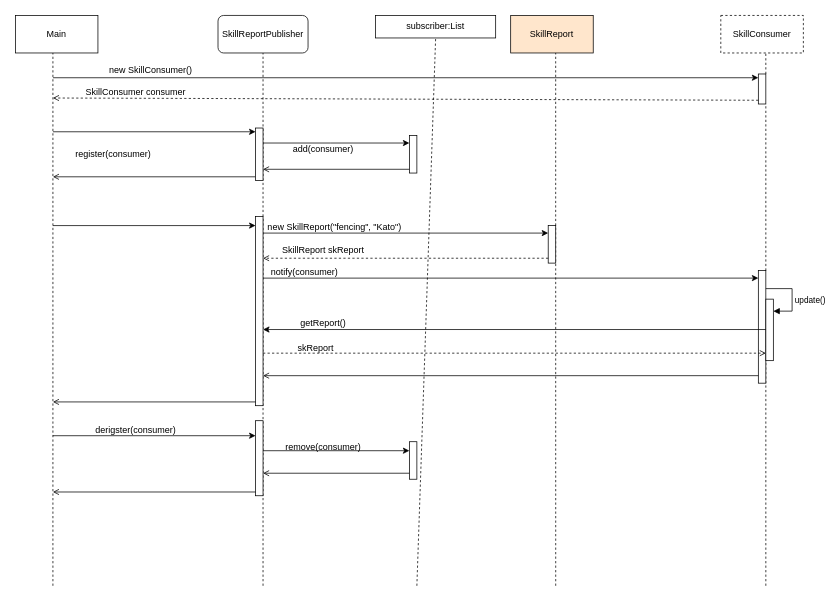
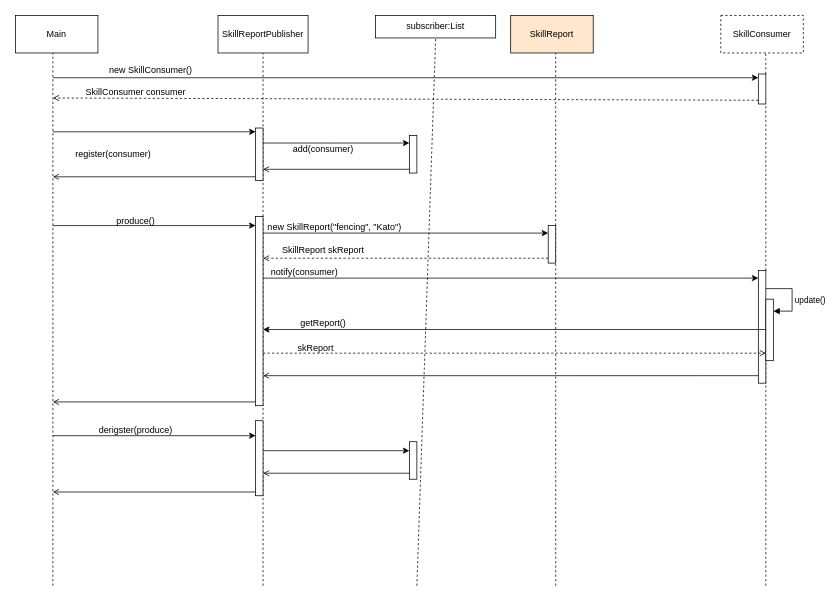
  <mxCell id="0" />
  <mxCell id="1" parent="0" />
  <mxCell id="2" value="" style="endArrow=none;dashed=1;html=1;rounded=0;entryX=0.5;entryY=1;entryDx=0;entryDy=0;" edge="1" parent="1" target="5"><mxGeometry width="50" height="50" relative="1" as="geometry"><mxPoint x="350" y="780" as="sourcePoint" /><mxPoint x="349.5" y="90" as="targetPoint" /></mxGeometry></mxCell>
  <mxCell id="3" value="SkillConsumer" style="html=1;whiteSpace=wrap;dashed=1;" vertex="1" parent="1"><mxGeometry x="960" y="20" width="110" height="50" as="geometry" /></mxCell>
  <mxCell id="4" value="SkillReport" style="html=1;whiteSpace=wrap;fillColor=#ffe6cc;" vertex="1" parent="1"><mxGeometry x="680" y="20" width="110" height="50" as="geometry" /></mxCell>
- <mxCell id="5" value="SkillReportPublisher" style="html=1;whiteSpace=wrap;rounded=1;" vertex="1" parent="1"><mxGeometry x="290" y="20" width="120" height="50" as="geometry" /></mxCell>
+ <mxCell id="5" value="SkillReportPublisher" style="html=1;whiteSpace=wrap;" vertex="1" parent="1"><mxGeometry x="290" y="20" width="120" height="50" as="geometry" /></mxCell>
  <mxCell id="6" value="Main" style="html=1;whiteSpace=wrap;" vertex="1" parent="1"><mxGeometry x="20" y="20" width="110" height="50" as="geometry" /></mxCell>
  <mxCell id="7" value="" style="endArrow=none;dashed=1;html=1;rounded=0;entryX=0.545;entryY=1;entryDx=0;entryDy=0;entryPerimeter=0;" edge="1" parent="1" target="4"><mxGeometry width="50" height="50" relative="1" as="geometry"><mxPoint x="740" y="780" as="sourcePoint" /><mxPoint x="740" y="90" as="targetPoint" /></mxGeometry></mxCell>
  <mxCell id="8" value="" style="endArrow=none;dashed=1;html=1;rounded=0;entryX=0.545;entryY=1;entryDx=0;entryDy=0;entryPerimeter=0;" edge="1" parent="1" source="23" target="3"><mxGeometry width="50" height="50" relative="1" as="geometry"><mxPoint x="1020" y="530" as="sourcePoint" /><mxPoint x="1020" y="90" as="targetPoint" /><Array as="points"><mxPoint x="1020" y="90" /></Array></mxGeometry></mxCell>
  <mxCell id="9" value="" style="endArrow=classic;html=1;rounded=0;entryX=0;entryY=0;entryDx=0;entryDy=5;entryPerimeter=0;" edge="1" parent="1" target="23"><mxGeometry width="50" height="50" relative="1" as="geometry"><mxPoint x="70" y="103" as="sourcePoint" /><mxPoint x="1020" y="100" as="targetPoint" /></mxGeometry></mxCell>
  <mxCell id="10" value="new SkillConsumer()" style="text;html=1;align=center;verticalAlign=middle;resizable=0;points=[];autosize=1;strokeColor=none;fillColor=none;" vertex="1" parent="1"><mxGeometry x="135" y="78" width="130" height="30" as="geometry" /></mxCell>
  <mxCell id="11" value="SkillConsumer consumer" style="text;html=1;align=center;verticalAlign=middle;resizable=0;points=[];autosize=1;strokeColor=none;fillColor=none;" vertex="1" parent="1"><mxGeometry x="100" y="108" width="160" height="30" as="geometry" /></mxCell>
  <mxCell id="12" value="register(consumer)" style="text;html=1;align=center;verticalAlign=middle;resizable=0;points=[];autosize=1;strokeColor=none;fillColor=none;" vertex="1" parent="1"><mxGeometry x="90" y="190" width="120" height="30" as="geometry" /></mxCell>
  <mxCell id="13" value="subscriber:List" style="html=1;whiteSpace=wrap;" vertex="1" parent="1"><mxGeometry x="500" y="20" width="160" height="30" as="geometry" /></mxCell>
  <mxCell id="14" value="" style="endArrow=none;dashed=1;html=1;rounded=0;entryX=0.5;entryY=1;entryDx=0;entryDy=0;" edge="1" parent="1" target="13"><mxGeometry width="50" height="50" relative="1" as="geometry"><mxPoint x="555" y="780" as="sourcePoint" /><mxPoint x="554.5" y="90" as="targetPoint" /></mxGeometry></mxCell>
  <mxCell id="15" value="add(consumer)" style="text;html=1;align=center;verticalAlign=middle;resizable=0;points=[];autosize=1;strokeColor=none;fillColor=none;" vertex="1" parent="1"><mxGeometry x="380" y="183" width="100" height="30" as="geometry" /></mxCell>
  <mxCell id="16" value="" style="endArrow=open;html=1;rounded=0;exitX=0;exitY=1;exitDx=0;exitDy=-5;exitPerimeter=0;endFill=0;" edge="1" parent="1" source="26"><mxGeometry width="50" height="50" relative="1" as="geometry"><mxPoint x="350" y="240" as="sourcePoint" /><mxPoint x="70" y="235" as="targetPoint" /></mxGeometry></mxCell>
+ <mxCell id="17" value="produce()" style="text;html=1;align=center;verticalAlign=middle;resizable=0;points=[];autosize=1;strokeColor=none;fillColor=none;" vertex="1" parent="1"><mxGeometry x="145" y="280" width="70" height="30" as="geometry" /></mxCell>
  <mxCell id="18" value="new SkillReport(&quot;fencing&quot;, &quot;Kato&quot;)" style="text;html=1;align=center;verticalAlign=middle;resizable=0;points=[];autosize=1;strokeColor=none;fillColor=none;" vertex="1" parent="1"><mxGeometry x="345" y="288" width="200" height="30" as="geometry" /></mxCell>
  <mxCell id="19" value="SkillReport skReport" style="text;html=1;align=center;verticalAlign=middle;resizable=0;points=[];autosize=1;strokeColor=none;fillColor=none;" vertex="1" parent="1"><mxGeometry x="365" y="318" width="130" height="30" as="geometry" /></mxCell>
  <mxCell id="20" value="" style="endArrow=classic;html=1;rounded=0;" edge="1" parent="1" target="37"><mxGeometry width="50" height="50" relative="1" as="geometry"><mxPoint x="350" y="370" as="sourcePoint" /><mxPoint x="960" y="370" as="targetPoint" /></mxGeometry></mxCell>
  <mxCell id="21" value="notify(consumer)" style="text;html=1;align=center;verticalAlign=middle;resizable=0;points=[];autosize=1;strokeColor=none;fillColor=none;" vertex="1" parent="1"><mxGeometry x="350" y="348" width="110" height="30" as="geometry" /></mxCell>
  <mxCell id="22" value="" style="endArrow=none;dashed=1;html=1;rounded=0;" edge="1" parent="1" source="37" target="23"><mxGeometry width="50" height="50" relative="1" as="geometry"><mxPoint x="1020" y="530" as="sourcePoint" /><mxPoint x="1020" y="90" as="targetPoint" /><Array as="points"><mxPoint x="1020" y="250" /></Array></mxGeometry></mxCell>
  <mxCell id="23" value="" style="html=1;points=[[0,0,0,0,5],[0,1,0,0,-5],[1,0,0,0,5],[1,1,0,0,-5]];perimeter=orthogonalPerimeter;outlineConnect=0;targetShapes=umlLifeline;portConstraint=eastwest;newEdgeStyle={&quot;curved&quot;:0,&quot;rounded&quot;:0};" vertex="1" parent="1"><mxGeometry x="1010" y="98" width="10" height="40" as="geometry" /></mxCell>
  <mxCell id="24" value="" style="endArrow=open;html=1;rounded=0;exitX=0;exitY=1;exitDx=0;exitDy=-5;exitPerimeter=0;dashed=1;endFill=0;" edge="1" parent="1" source="23"><mxGeometry width="50" height="50" relative="1" as="geometry"><mxPoint x="520" y="470" as="sourcePoint" /><mxPoint x="70" y="130" as="targetPoint" /></mxGeometry></mxCell>
  <mxCell id="25" value="" style="endArrow=none;dashed=1;html=1;rounded=0;" edge="1" parent="1"><mxGeometry width="50" height="50" relative="1" as="geometry"><mxPoint x="70" y="780" as="sourcePoint" /><mxPoint x="70" y="70" as="targetPoint" /></mxGeometry></mxCell>
  <mxCell id="26" value="" style="html=1;points=[[0,0,0,0,5],[0,1,0,0,-5],[1,0,0,0,5],[1,1,0,0,-5]];perimeter=orthogonalPerimeter;outlineConnect=0;targetShapes=umlLifeline;portConstraint=eastwest;newEdgeStyle={&quot;curved&quot;:0,&quot;rounded&quot;:0};" vertex="1" parent="1"><mxGeometry x="340" y="170" width="10" height="70" as="geometry" /></mxCell>
  <mxCell id="27" value="" style="endArrow=classic;html=1;rounded=0;entryX=0;entryY=0;entryDx=0;entryDy=5;entryPerimeter=0;" edge="1" parent="1" target="26"><mxGeometry width="50" height="50" relative="1" as="geometry"><mxPoint x="70" y="175" as="sourcePoint" /><mxPoint x="570" y="420" as="targetPoint" /></mxGeometry></mxCell>
  <mxCell id="28" value="" style="html=1;points=[[0,0,0,0,5],[0,1,0,0,-5],[1,0,0,0,5],[1,1,0,0,-5]];perimeter=orthogonalPerimeter;outlineConnect=0;targetShapes=umlLifeline;portConstraint=eastwest;newEdgeStyle={&quot;curved&quot;:0,&quot;rounded&quot;:0};" vertex="1" parent="1"><mxGeometry x="545" y="180" width="10" height="50" as="geometry" /></mxCell>
  <mxCell id="29" value="" style="endArrow=classic;html=1;rounded=0;" edge="1" parent="1" source="26" target="28"><mxGeometry width="50" height="50" relative="1" as="geometry"><mxPoint x="360" y="190" as="sourcePoint" /><mxPoint x="570" y="420" as="targetPoint" /><Array as="points"><mxPoint x="440" y="190" /></Array></mxGeometry></mxCell>
  <mxCell id="30" value="" style="endArrow=open;html=1;rounded=0;exitX=0;exitY=1;exitDx=0;exitDy=-5;exitPerimeter=0;endFill=0;" edge="1" parent="1" source="28" target="26"><mxGeometry width="50" height="50" relative="1" as="geometry"><mxPoint x="540" y="220" as="sourcePoint" /><mxPoint x="350" y="220" as="targetPoint" /></mxGeometry></mxCell>
  <mxCell id="31" value="" style="html=1;points=[[0,0,0,0,5],[0,1,0,0,-5],[1,0,0,0,5],[1,1,0,0,-5]];perimeter=orthogonalPerimeter;outlineConnect=0;targetShapes=umlLifeline;portConstraint=eastwest;newEdgeStyle={&quot;curved&quot;:0,&quot;rounded&quot;:0};" vertex="1" parent="1"><mxGeometry x="340" y="288" width="10" height="252" as="geometry" /></mxCell>
  <mxCell id="32" value="" style="endArrow=classic;html=1;rounded=0;" edge="1" parent="1" target="31"><mxGeometry width="50" height="50" relative="1" as="geometry"><mxPoint x="70" y="300" as="sourcePoint" /><mxPoint x="570" y="420" as="targetPoint" /></mxGeometry></mxCell>
  <mxCell id="33" value="" style="html=1;points=[[0,0,0,0,5],[0,1,0,0,-5],[1,0,0,0,5],[1,1,0,0,-5]];perimeter=orthogonalPerimeter;outlineConnect=0;targetShapes=umlLifeline;portConstraint=eastwest;newEdgeStyle={&quot;curved&quot;:0,&quot;rounded&quot;:0};" vertex="1" parent="1"><mxGeometry x="730" y="300" width="10" height="50" as="geometry" /></mxCell>
  <mxCell id="34" value="" style="endArrow=classic;html=1;rounded=0;entryX=0;entryY=0;entryDx=0;entryDy=5;entryPerimeter=0;" edge="1" parent="1"><mxGeometry width="50" height="50" relative="1" as="geometry"><mxPoint x="350" y="310" as="sourcePoint" /><mxPoint x="730" y="310" as="targetPoint" /></mxGeometry></mxCell>
  <mxCell id="35" value="" style="endArrow=open;html=1;rounded=0;dashed=1;endFill=0;" edge="1" parent="1"><mxGeometry width="50" height="50" relative="1" as="geometry"><mxPoint x="730" y="343.5" as="sourcePoint" /><mxPoint x="350" y="343.5" as="targetPoint" /></mxGeometry></mxCell>
  <mxCell id="36" value="" style="endArrow=none;dashed=1;html=1;rounded=0;" edge="1" parent="1" target="37"><mxGeometry width="50" height="50" relative="1" as="geometry"><mxPoint x="1020" y="780" as="sourcePoint" /><mxPoint x="1020" y="138" as="targetPoint" /><Array as="points"><mxPoint x="1020" y="460" /></Array></mxGeometry></mxCell>
  <mxCell id="37" value="" style="html=1;points=[[0,0,0,0,5],[0,1,0,0,-5],[1,0,0,0,5],[1,1,0,0,-5]];perimeter=orthogonalPerimeter;outlineConnect=0;targetShapes=umlLifeline;portConstraint=eastwest;newEdgeStyle={&quot;curved&quot;:0,&quot;rounded&quot;:0};" vertex="1" parent="1"><mxGeometry x="1010" y="360" width="10" height="150" as="geometry" /></mxCell>
  <mxCell id="38" value="" style="html=1;points=[[0,0,0,0,5],[0,1,0,0,-5],[1,0,0,0,5],[1,1,0,0,-5]];perimeter=orthogonalPerimeter;outlineConnect=0;targetShapes=umlLifeline;portConstraint=eastwest;newEdgeStyle={&quot;curved&quot;:0,&quot;rounded&quot;:0};" vertex="1" parent="1"><mxGeometry x="1020" y="398.02" width="10" height="81.98" as="geometry" /></mxCell>
  <mxCell id="39" value="update()" style="html=1;align=left;spacingLeft=2;endArrow=block;rounded=0;edgeStyle=orthogonalEdgeStyle;curved=0;rounded=0;exitX=1;exitY=0.281;exitDx=0;exitDy=0;exitPerimeter=0;" edge="1" target="38" parent="1"><mxGeometry x="0.133" relative="1" as="geometry"><mxPoint x="1020" y="384.004" as="sourcePoint" /><Array as="points"><mxPoint x="1055" y="384.02" /><mxPoint x="1055" y="414.02" /></Array><mxPoint as="offset" /></mxGeometry></mxCell>
  <mxCell id="40" value="" style="endArrow=classic;html=1;rounded=0;" edge="1" parent="1"><mxGeometry width="50" height="50" relative="1" as="geometry"><mxPoint x="1020" y="438.51" as="sourcePoint" /><mxPoint x="350" y="438.51" as="targetPoint" /></mxGeometry></mxCell>
  <mxCell id="41" value="getReport()" style="text;html=1;align=center;verticalAlign=middle;resizable=0;points=[];autosize=1;strokeColor=none;fillColor=none;" vertex="1" parent="1"><mxGeometry x="390" y="415" width="80" height="30" as="geometry" /></mxCell>
  <mxCell id="42" value="" style="endArrow=open;html=1;rounded=0;endFill=0;dashed=1;" edge="1" parent="1"><mxGeometry width="50" height="50" relative="1" as="geometry"><mxPoint x="350" y="470" as="sourcePoint" /><mxPoint x="1020" y="470" as="targetPoint" /></mxGeometry></mxCell>
  <mxCell id="43" value="skReport" style="text;html=1;align=center;verticalAlign=middle;resizable=0;points=[];autosize=1;strokeColor=none;fillColor=none;" vertex="1" parent="1"><mxGeometry x="385" y="448" width="70" height="30" as="geometry" /></mxCell>
  <mxCell id="44" value="" style="endArrow=open;html=1;rounded=0;entryX=1;entryY=0.91;entryDx=0;entryDy=0;entryPerimeter=0;exitX=0;exitY=1;exitDx=0;exitDy=-5;exitPerimeter=0;endFill=0;" edge="1" parent="1"><mxGeometry width="50" height="50" relative="1" as="geometry"><mxPoint x="1010" y="500" as="sourcePoint" /><mxPoint x="350" y="500.02" as="targetPoint" /></mxGeometry></mxCell>
  <mxCell id="45" value="" style="endArrow=open;html=1;rounded=0;exitX=0;exitY=1;exitDx=0;exitDy=-5;exitPerimeter=0;endFill=0;" edge="1" parent="1" source="31"><mxGeometry width="50" height="50" relative="1" as="geometry"><mxPoint x="520" y="470" as="sourcePoint" /><mxPoint x="70" y="535" as="targetPoint" /></mxGeometry></mxCell>
  <mxCell id="46" value="" style="endArrow=classic;html=1;rounded=0;" edge="1" parent="1" target="47"><mxGeometry width="50" height="50" relative="1" as="geometry"><mxPoint x="70" y="580" as="sourcePoint" /><mxPoint x="570" y="420" as="targetPoint" /></mxGeometry></mxCell>
  <mxCell id="47" value="" style="html=1;points=[[0,0,0,0,5],[0,1,0,0,-5],[1,0,0,0,5],[1,1,0,0,-5]];perimeter=orthogonalPerimeter;outlineConnect=0;targetShapes=umlLifeline;portConstraint=eastwest;newEdgeStyle={&quot;curved&quot;:0,&quot;rounded&quot;:0};" vertex="1" parent="1"><mxGeometry x="340" y="560" width="10" height="100" as="geometry" /></mxCell>
- <mxCell id="48" value="derigster(consumer)" style="text;html=1;align=center;verticalAlign=middle;resizable=0;points=[];autosize=1;strokeColor=none;fillColor=none;" vertex="1" parent="1"><mxGeometry x="115" y="558" width="130" height="30" as="geometry" /></mxCell>
+ <mxCell id="48" value="derigster(produce)" style="text;html=1;align=center;verticalAlign=middle;resizable=0;points=[];autosize=1;strokeColor=none;fillColor=none;" vertex="1" parent="1"><mxGeometry x="115" y="558" width="130" height="30" as="geometry" /></mxCell>
  <mxCell id="49" value="" style="html=1;points=[[0,0,0,0,5],[0,1,0,0,-5],[1,0,0,0,5],[1,1,0,0,-5]];perimeter=orthogonalPerimeter;outlineConnect=0;targetShapes=umlLifeline;portConstraint=eastwest;newEdgeStyle={&quot;curved&quot;:0,&quot;rounded&quot;:0};" vertex="1" parent="1"><mxGeometry x="545" y="588" width="10" height="50" as="geometry" /></mxCell>
  <mxCell id="50" value="" style="endArrow=classic;html=1;rounded=0;" edge="1" parent="1"><mxGeometry width="50" height="50" relative="1" as="geometry"><mxPoint x="350" y="600" as="sourcePoint" /><mxPoint x="545" y="600" as="targetPoint" /></mxGeometry></mxCell>
- <mxCell id="51" value="remove(consumer)" style="text;html=1;align=center;verticalAlign=middle;resizable=0;points=[];autosize=1;strokeColor=none;fillColor=none;" vertex="1" parent="1"><mxGeometry x="370" y="580" width="120" height="30" as="geometry" /></mxCell>
  <mxCell id="52" value="" style="endArrow=open;html=1;rounded=0;endFill=0;" edge="1" parent="1"><mxGeometry width="50" height="50" relative="1" as="geometry"><mxPoint x="545" y="630" as="sourcePoint" /><mxPoint x="350" y="630" as="targetPoint" /></mxGeometry></mxCell>
  <mxCell id="53" value="" style="endArrow=open;html=1;rounded=0;exitX=0;exitY=1;exitDx=0;exitDy=-5;exitPerimeter=0;endFill=0;" edge="1" parent="1" source="47"><mxGeometry width="50" height="50" relative="1" as="geometry"><mxPoint x="520" y="470" as="sourcePoint" /><mxPoint x="70" y="655" as="targetPoint" /></mxGeometry></mxCell>
